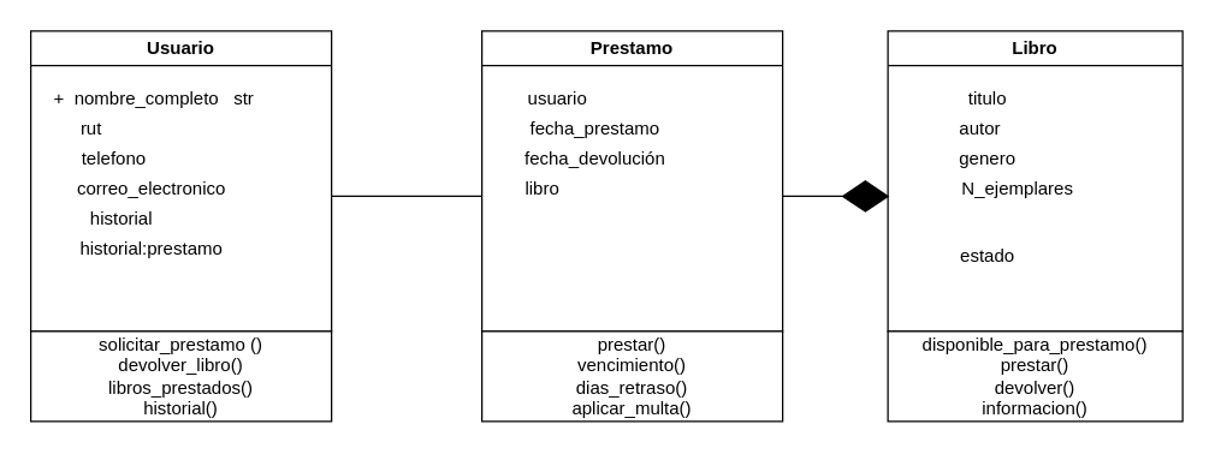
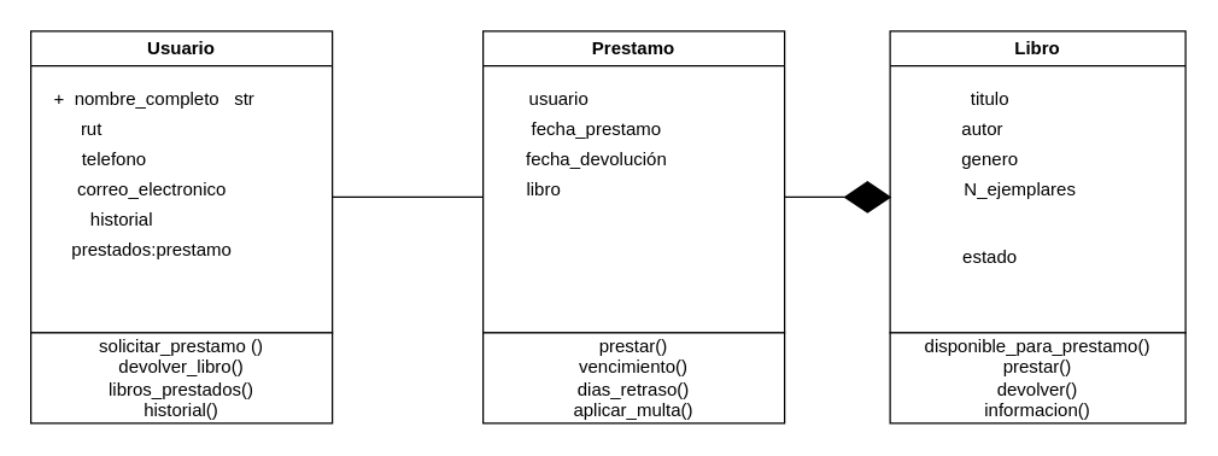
  <mxCell id="0" />
  <mxCell id="1" parent="0" />
  <mxCell id="2" value="Usuario" style="swimlane;whiteSpace=wrap;html=1;startSize=23;" vertex="1" parent="1"><mxGeometry x="20" y="20" width="200" height="200" as="geometry" /></mxCell>
  <mxCell id="3" value="&amp;nbsp;+&amp;nbsp; nombre_completo&amp;nbsp; &amp;nbsp;str" style="text;html=1;align=center;verticalAlign=middle;resizable=0;points=[];autosize=1;strokeColor=none;fillColor=none;" vertex="1" parent="2"><mxGeometry y="30" width="160" height="30" as="geometry" /></mxCell>
  <mxCell id="4" value="rut" style="text;html=1;align=center;verticalAlign=middle;resizable=0;points=[];autosize=1;strokeColor=none;fillColor=none;" vertex="1" parent="2"><mxGeometry x="20" y="50" width="40" height="30" as="geometry" /></mxCell>
  <mxCell id="5" value="telefono" style="text;html=1;align=center;verticalAlign=middle;resizable=0;points=[];autosize=1;strokeColor=none;fillColor=none;" vertex="1" parent="2"><mxGeometry x="20" y="70" width="70" height="30" as="geometry" /></mxCell>
  <mxCell id="6" value="correo_electronico" style="text;html=1;align=center;verticalAlign=middle;resizable=0;points=[];autosize=1;strokeColor=none;fillColor=none;" vertex="1" parent="2"><mxGeometry x="20" y="90" width="120" height="30" as="geometry" /></mxCell>
  <mxCell id="7" value="historial" style="text;html=1;align=center;verticalAlign=middle;resizable=0;points=[];autosize=1;strokeColor=none;fillColor=none;" vertex="1" parent="2"><mxGeometry x="20" y="110" width="80" height="30" as="geometry" /></mxCell>
- <mxCell id="8" value="historial:prestamo" style="text;html=1;align=center;verticalAlign=middle;resizable=0;points=[];autosize=1;strokeColor=none;fillColor=none;" vertex="1" parent="2"><mxGeometry x="20" y="130" width="120" height="30" as="geometry" /></mxCell>
+ <mxCell id="8" value="prestados:prestamo" style="text;html=1;align=center;verticalAlign=middle;resizable=0;points=[];autosize=1;strokeColor=none;fillColor=none;" vertex="1" parent="2"><mxGeometry x="20" y="130" width="120" height="30" as="geometry" /></mxCell>
  <mxCell id="9" value="Libro" style="swimlane;whiteSpace=wrap;html=1;" vertex="1" parent="1"><mxGeometry x="590" y="20" width="196" height="200" as="geometry" /></mxCell>
  <mxCell id="10" value="autor" style="text;html=1;align=center;verticalAlign=middle;resizable=0;points=[];autosize=1;strokeColor=none;fillColor=none;" vertex="1" parent="9"><mxGeometry x="36" y="50" width="50" height="30" as="geometry" /></mxCell>
  <mxCell id="11" value="genero" style="text;html=1;align=center;verticalAlign=middle;resizable=0;points=[];autosize=1;strokeColor=none;fillColor=none;" vertex="1" parent="9"><mxGeometry x="36" y="70" width="60" height="30" as="geometry" /></mxCell>
  <mxCell id="12" value="N_ejemplares" style="text;html=1;align=center;verticalAlign=middle;resizable=0;points=[];autosize=1;strokeColor=none;fillColor=none;" vertex="1" parent="9"><mxGeometry x="36" y="90" width="100" height="30" as="geometry" /></mxCell>
  <mxCell id="13" value="estado" style="text;html=1;align=center;verticalAlign=middle;resizable=0;points=[];autosize=1;strokeColor=none;fillColor=none;" vertex="1" parent="9"><mxGeometry x="36" y="135" width="60" height="30" as="geometry" /></mxCell>
  <mxCell id="14" value="titulo" style="text;html=1;align=center;verticalAlign=middle;resizable=0;points=[];autosize=1;strokeColor=none;fillColor=none;" vertex="1" parent="9"><mxGeometry x="41" y="30" width="50" height="30" as="geometry" /></mxCell>
  <mxCell id="15" value="Prestamo" style="swimlane;whiteSpace=wrap;html=1;" vertex="1" parent="1"><mxGeometry x="320" y="20" width="200" height="200" as="geometry" /></mxCell>
  <mxCell id="16" value="usuario" style="text;html=1;align=center;verticalAlign=middle;resizable=0;points=[];autosize=1;strokeColor=none;fillColor=none;" vertex="1" parent="15"><mxGeometry x="20" y="30" width="60" height="30" as="geometry" /></mxCell>
  <mxCell id="17" value="fecha_prestamo" style="text;html=1;align=center;verticalAlign=middle;resizable=0;points=[];autosize=1;strokeColor=none;fillColor=none;" vertex="1" parent="15"><mxGeometry x="20" y="50" width="110" height="30" as="geometry" /></mxCell>
  <mxCell id="18" value="fecha_devolución" style="text;html=1;align=center;verticalAlign=middle;resizable=0;points=[];autosize=1;strokeColor=none;fillColor=none;" vertex="1" parent="15"><mxGeometry x="15" y="70" width="120" height="30" as="geometry" /></mxCell>
  <mxCell id="19" value="libro" style="text;html=1;align=center;verticalAlign=middle;resizable=0;points=[];autosize=1;strokeColor=none;fillColor=none;" vertex="1" parent="15"><mxGeometry x="15" y="90" width="50" height="30" as="geometry" /></mxCell>
  <mxCell id="20" value="solicitar_prestamo ()&lt;div&gt;devolver_libro()&lt;/div&gt;&lt;div&gt;libros_prestados()&lt;/div&gt;&lt;div&gt;historial()&lt;/div&gt;" style="rounded=0;whiteSpace=wrap;html=1;" vertex="1" parent="1"><mxGeometry x="20" y="220" width="200" height="60" as="geometry" /></mxCell>
  <mxCell id="21" value="disponible_para_prestamo()&lt;div&gt;prestar()&lt;/div&gt;&lt;div&gt;devolver()&lt;/div&gt;&lt;div&gt;informacion()&lt;/div&gt;" style="rounded=0;whiteSpace=wrap;html=1;" vertex="1" parent="1"><mxGeometry x="590" y="220" width="196" height="60" as="geometry" /></mxCell>
  <mxCell id="22" value="prestar()&lt;div&gt;vencimiento()&lt;div&gt;dias_retraso()&lt;/div&gt;&lt;div&gt;aplicar_multa()&lt;/div&gt;&lt;/div&gt;" style="rounded=0;whiteSpace=wrap;html=1;" vertex="1" parent="1"><mxGeometry x="320" y="220" width="200" height="60" as="geometry" /></mxCell>
  <mxCell id="23" value="" style="endArrow=none;html=1;" edge="1" parent="1"><mxGeometry width="50" height="50" relative="1" as="geometry"><mxPoint x="220" y="130" as="sourcePoint" /><mxPoint x="320" y="130" as="targetPoint" /></mxGeometry></mxCell>
  <mxCell id="24" value="" style="endArrow=none;html=1;" edge="1" parent="1"><mxGeometry width="50" height="50" relative="1" as="geometry"><mxPoint x="520" y="130" as="sourcePoint" /><mxPoint x="560" y="130" as="targetPoint" /></mxGeometry></mxCell>
  <mxCell id="25" value="" style="rhombus;whiteSpace=wrap;html=1;fillColor=#000000;" vertex="1" parent="1"><mxGeometry x="560" y="120" width="30" height="20" as="geometry" /></mxCell>
